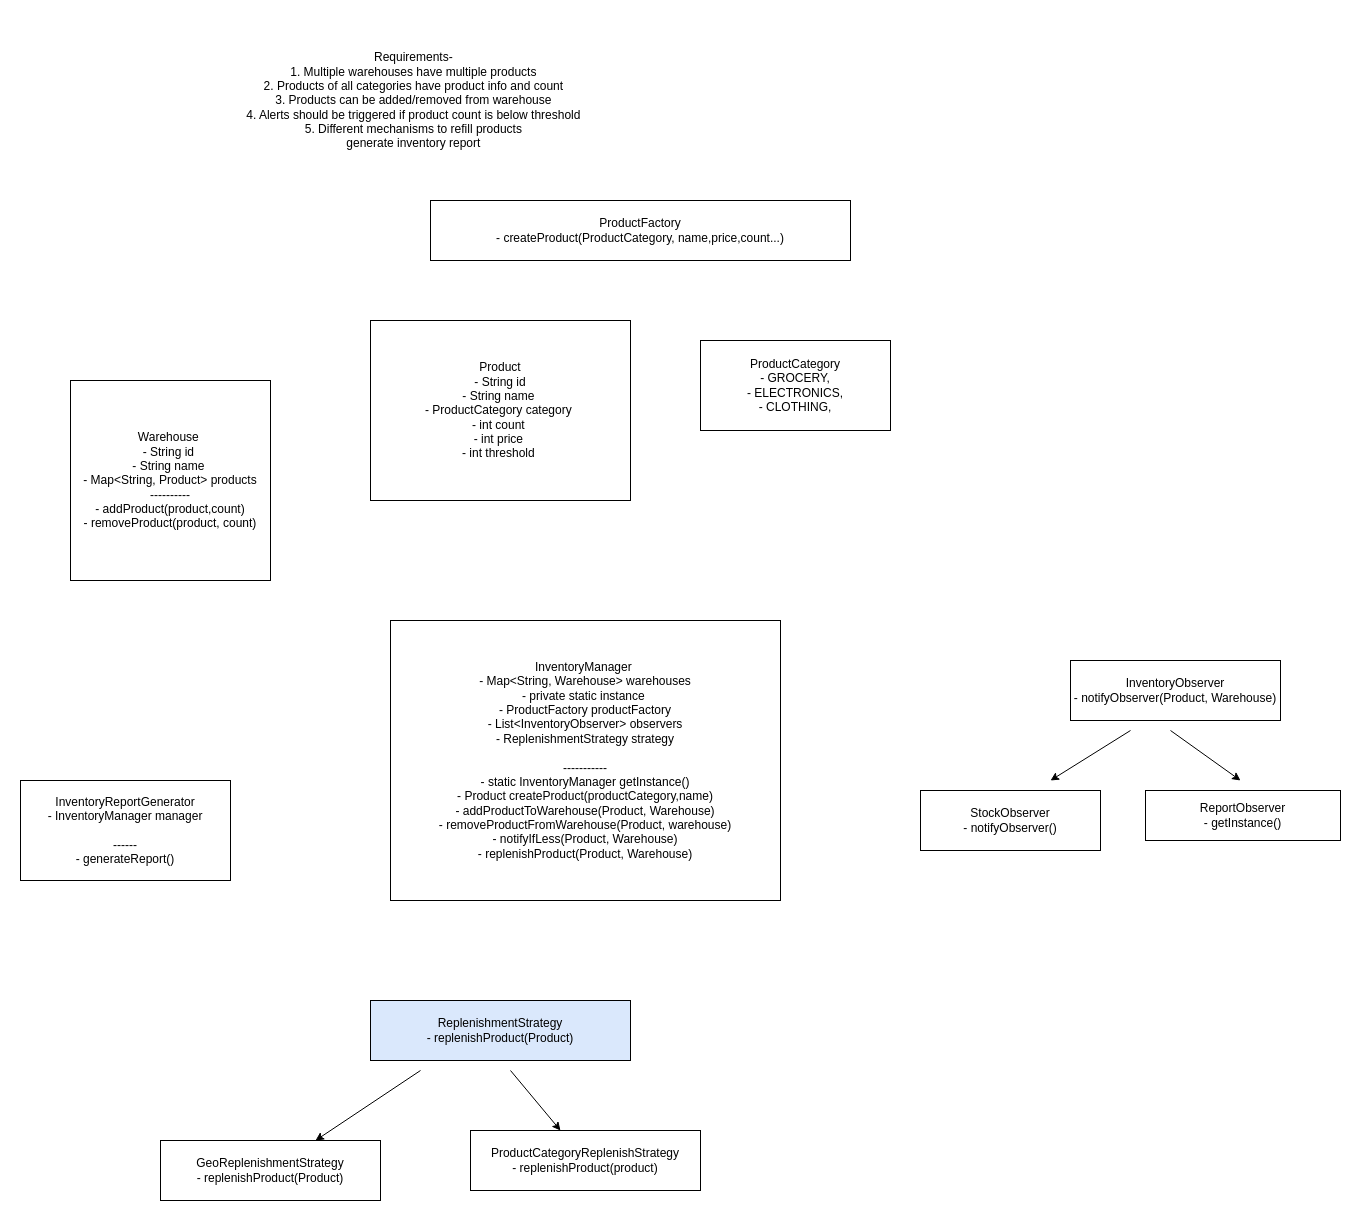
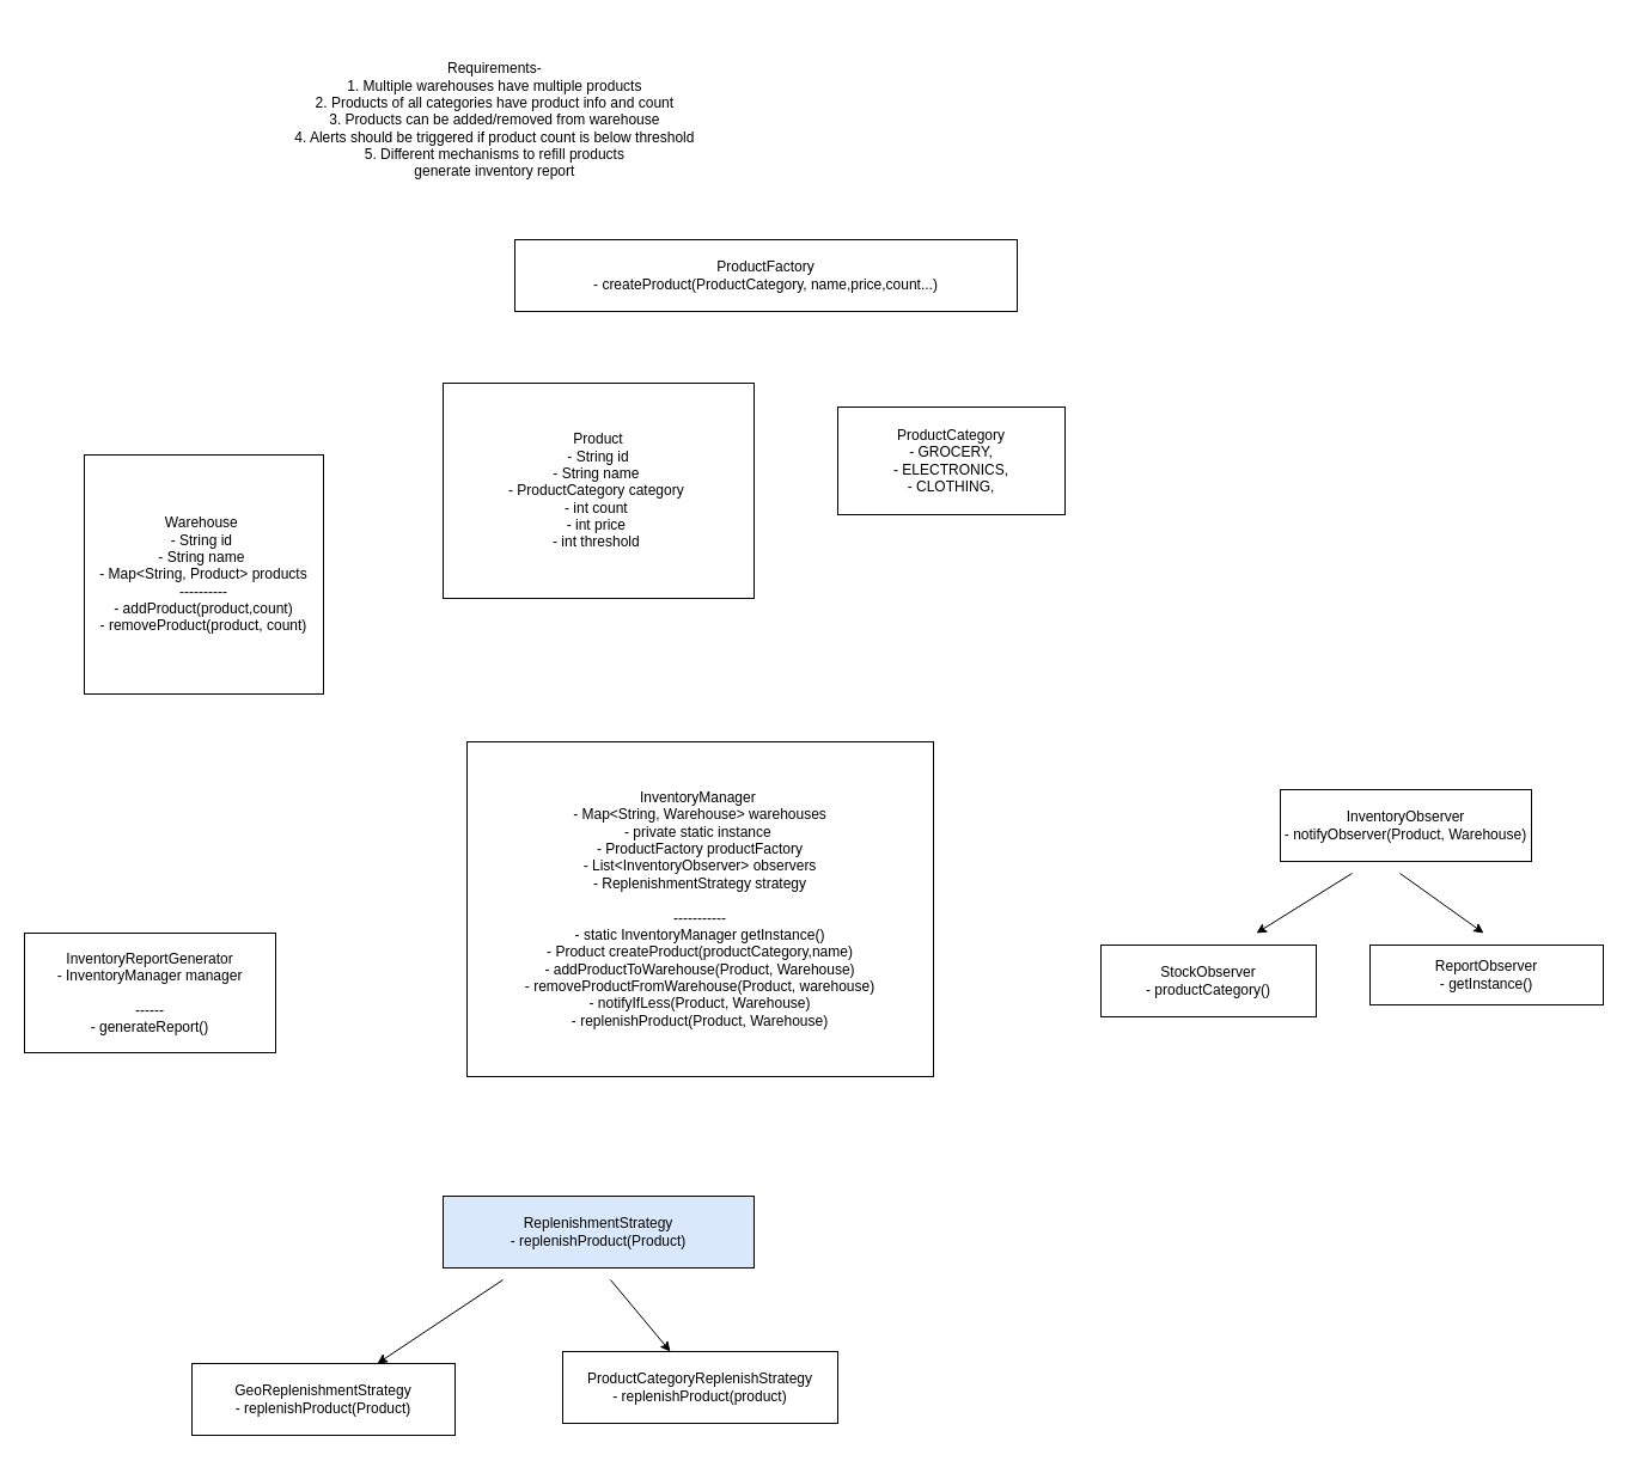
  <mxCell id="0" />
  <mxCell id="1" parent="0" />
  <mxCell id="2" value="Warehouse&amp;nbsp;&lt;div&gt;- String id&amp;nbsp;&lt;/div&gt;&lt;div&gt;- String name&amp;nbsp;&lt;/div&gt;&lt;div&gt;- Map&amp;lt;String, Product&amp;gt; products&lt;/div&gt;&lt;div&gt;----------&lt;/div&gt;&lt;div&gt;- addProduct(product,count)&lt;/div&gt;&lt;div&gt;- removeProduct(product, count)&lt;/div&gt;" style="rounded=0;whiteSpace=wrap;html=1;" vertex="1" parent="1"><mxGeometry x="70" y="380" width="200" height="200" as="geometry" /></mxCell>
  <mxCell id="3" value="Requirements-&amp;nbsp;&lt;div&gt;1. Multiple warehouses have multiple products&amp;nbsp;&lt;/div&gt;&lt;div&gt;2. Products of all categories have product info and count&amp;nbsp;&lt;/div&gt;&lt;div&gt;3. Products can be added/removed from warehouse&amp;nbsp;&lt;/div&gt;&lt;div&gt;4. Alerts should be triggered if product count is below threshold&amp;nbsp;&lt;/div&gt;&lt;div&gt;5. Different mechanisms to refill products&amp;nbsp;&lt;/div&gt;&lt;div&gt;generate inventory report&amp;nbsp;&lt;/div&gt;" style="text;html=1;align=center;verticalAlign=middle;whiteSpace=wrap;rounded=0;" vertex="1" parent="1"><mxGeometry x="100" y="20" width="630" height="160" as="geometry" /></mxCell>
  <mxCell id="4" value="Product&lt;div&gt;- String id&lt;/div&gt;&lt;div&gt;- String name&amp;nbsp;&lt;/div&gt;&lt;div&gt;- ProductCategory category&amp;nbsp;&lt;/div&gt;&lt;div&gt;- int count&amp;nbsp;&lt;/div&gt;&lt;div&gt;- int price&amp;nbsp;&lt;/div&gt;&lt;div&gt;- int threshold&amp;nbsp;&lt;/div&gt;" style="rounded=0;whiteSpace=wrap;html=1;" vertex="1" parent="1"><mxGeometry x="370" y="320" width="260" height="180" as="geometry" /></mxCell>
  <mxCell id="5" value="ProductCategory&lt;div&gt;- GROCERY,&lt;/div&gt;&lt;div&gt;- ELECTRONICS,&lt;/div&gt;&lt;div&gt;- CLOTHING,&lt;/div&gt;" style="rounded=0;whiteSpace=wrap;html=1;" vertex="1" parent="1"><mxGeometry x="700" y="340" width="190" height="90" as="geometry" /></mxCell>
  <mxCell id="6" value="InventoryManager&amp;nbsp;&lt;div&gt;- Map&amp;lt;String, Warehouse&amp;gt; warehouses&lt;/div&gt;&lt;div&gt;- private static instance&amp;nbsp;&lt;/div&gt;&lt;div&gt;- ProductFactory productFactory&lt;/div&gt;&lt;div&gt;- List&amp;lt;InventoryObserver&amp;gt; observers&lt;/div&gt;&lt;div&gt;- ReplenishmentStrategy strategy&lt;/div&gt;&lt;div&gt;&lt;br&gt;&lt;/div&gt;&lt;div&gt;-----------&lt;/div&gt;&lt;div&gt;- static InventoryManager getInstance()&lt;/div&gt;&lt;div&gt;- Product createProduct(productCategory,name)&lt;/div&gt;&lt;div&gt;- addProductToWarehouse(Product, Warehouse)&lt;/div&gt;&lt;div&gt;- removeProductFromWarehouse(Product, warehouse)&lt;/div&gt;&lt;div&gt;- notifyIfLess(Product, Warehouse)&lt;/div&gt;&lt;div&gt;- replenishProduct(Product, Warehouse)&lt;/div&gt;" style="rounded=0;whiteSpace=wrap;html=1;" vertex="1" parent="1"><mxGeometry x="390" y="620" width="390" height="280" as="geometry" /></mxCell>
  <mxCell id="7" value="ProductFactory&lt;div&gt;- createProduct(ProductCategory, name,price,count...)&lt;/div&gt;" style="rounded=0;whiteSpace=wrap;html=1;" vertex="1" parent="1"><mxGeometry x="430" y="200" width="420" height="60" as="geometry" /></mxCell>
  <mxCell id="8" value="InventoryObserver&lt;div&gt;- notifyObserver(Product, Warehouse)&lt;/div&gt;" style="rounded=0;whiteSpace=wrap;html=1;" vertex="1" parent="1"><mxGeometry x="1070" y="660" width="210" height="60" as="geometry" /></mxCell>
- <mxCell id="9" value="StockObserver&lt;div&gt;- notifyObserver()&lt;/div&gt;" style="rounded=0;whiteSpace=wrap;html=1;" vertex="1" parent="1"><mxGeometry x="920" y="790" width="180" height="60" as="geometry" /></mxCell>
+ <mxCell id="9" value="StockObserver&lt;div&gt;- productCategory()&lt;/div&gt;" style="rounded=0;whiteSpace=wrap;html=1;" vertex="1" parent="1"><mxGeometry x="920" y="790" width="180" height="60" as="geometry" /></mxCell>
  <mxCell id="10" value="ReportObserver&lt;div&gt;- getInstance()&lt;/div&gt;" style="rounded=0;whiteSpace=wrap;html=1;" vertex="1" parent="1"><mxGeometry x="1145" y="790" width="195" height="50" as="geometry" /></mxCell>
  <mxCell id="11" value="" style="endArrow=classic;html=1;rounded=0;" edge="1" parent="1"><mxGeometry width="50" height="50" relative="1" as="geometry"><mxPoint x="1130" y="730" as="sourcePoint" /><mxPoint x="1050" y="780" as="targetPoint" /></mxGeometry></mxCell>
  <mxCell id="12" value="" style="endArrow=classic;html=1;rounded=0;" edge="1" parent="1"><mxGeometry width="50" height="50" relative="1" as="geometry"><mxPoint x="1170" y="730" as="sourcePoint" /><mxPoint x="1240" y="780" as="targetPoint" /></mxGeometry></mxCell>
  <mxCell id="13" value="ReplenishmentStrategy&lt;div&gt;- replenishProduct(Product)&lt;/div&gt;" style="rounded=0;whiteSpace=wrap;html=1;fillColor=#dae8fc;" vertex="1" parent="1"><mxGeometry x="370" y="1000" width="260" height="60" as="geometry" /></mxCell>
  <mxCell id="14" value="" style="endArrow=classic;html=1;rounded=0;" edge="1" parent="1" target="15"><mxGeometry width="50" height="50" relative="1" as="geometry"><mxPoint x="420" y="1070" as="sourcePoint" /><mxPoint x="320" y="1140" as="targetPoint" /></mxGeometry></mxCell>
  <mxCell id="15" value="GeoReplenishmentStrategy&lt;div&gt;- replenishProduct(Product)&lt;/div&gt;" style="rounded=0;whiteSpace=wrap;html=1;" vertex="1" parent="1"><mxGeometry x="160" y="1140" width="220" height="60" as="geometry" /></mxCell>
  <mxCell id="16" value="" style="endArrow=classic;html=1;rounded=0;" edge="1" parent="1" target="17"><mxGeometry width="50" height="50" relative="1" as="geometry"><mxPoint x="510" y="1070" as="sourcePoint" /><mxPoint x="620" y="1130" as="targetPoint" /></mxGeometry></mxCell>
  <mxCell id="17" value="ProductCategoryReplenishStrategy&lt;div&gt;- replenishProduct(product)&lt;/div&gt;" style="rounded=0;whiteSpace=wrap;html=1;" vertex="1" parent="1"><mxGeometry x="470" y="1130" width="230" height="60" as="geometry" /></mxCell>
  <mxCell id="18" value="InventoryReportGenerator&lt;div&gt;- InventoryManager manager&lt;/div&gt;&lt;div&gt;&lt;br&gt;&lt;/div&gt;&lt;div&gt;------&lt;/div&gt;&lt;div&gt;- generateReport()&lt;/div&gt;" style="rounded=0;whiteSpace=wrap;html=1;" vertex="1" parent="1"><mxGeometry x="20" y="780" width="210" height="100" as="geometry" /></mxCell>
